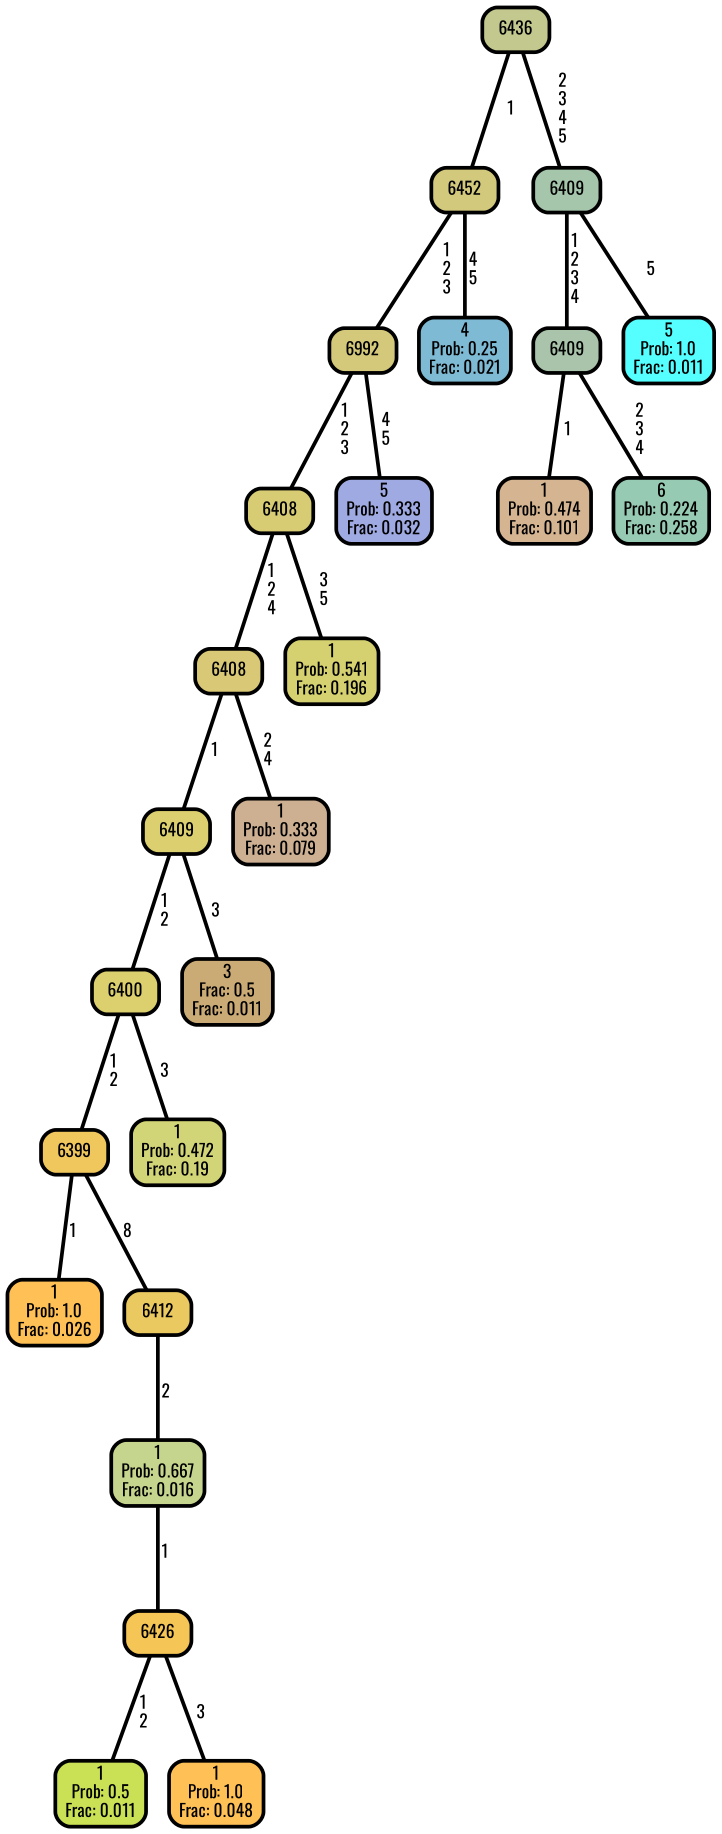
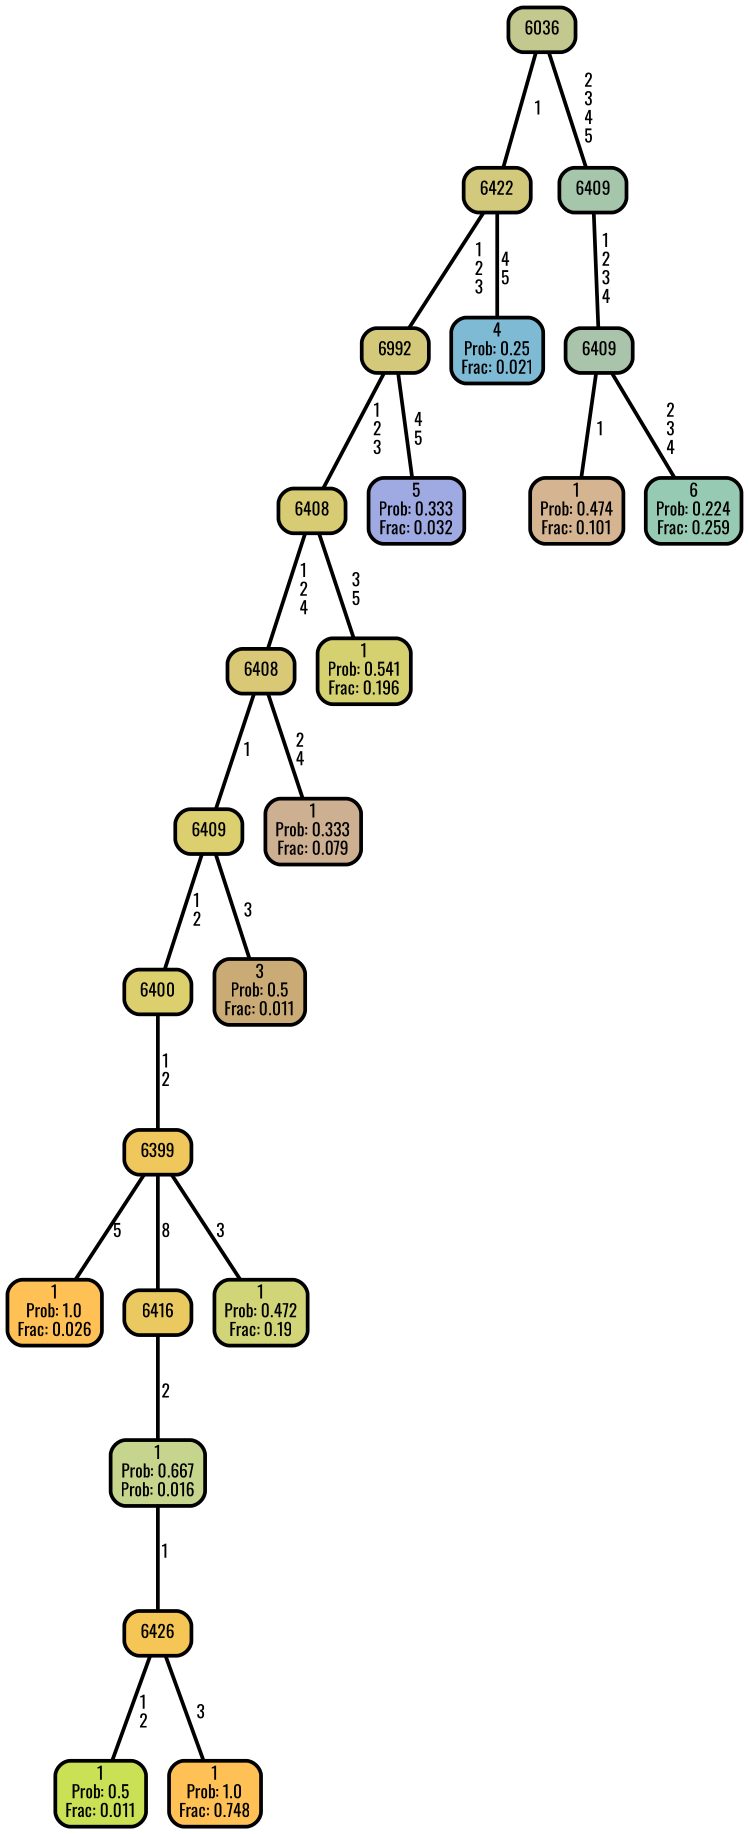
  graph {
    fontname=Oswald
    ranksep="0 equally"
    splines=straight
    node [color=black fillcolor="#ffc155" fontcolor=black fontname=Oswald penwidth=3 shape=box style="filled, rounded"]
    edge [color=black fontname=Oswald penwidth=3]
    n1 [label="1\nProb: 1.0\nFrac: 0.026"]
    n2 [fillcolor="#f0c75d" label=6399]
-   n3 [fillcolor="#ebc961" label=6412]
-   n4 [fillcolor="#c6d58d" label="1\nProb: 0.667\nFrac: 0.016"]
+   n3 [fillcolor="#ebc961" label=6416]
+   n4 [fillcolor="#c6d58d" label="1\nProb: 0.667\nProb: 0.016"]
    n5 [fillcolor="#cae055" label="1\nProb: 0.5\nFrac: 0.011"]
    n6 [fillcolor="#f5c655" label=6426]
-   n7 [label="1\nProb: 1.0\nFrac: 0.048"]
+   n7 [label="1\nProb: 1.0\nFrac: 0.748"]
    n8 [fillcolor="#dcd06e" label=6400]
    n9 [fillcolor="#d2d577" label="1\nProb: 0.472\nFrac: 0.19"]
    n10 [fillcolor="#dccf6f" label=6409]
-   n11 [fillcolor="#caaa75" label="3\nFrac: 0.5\nFrac: 0.011"]
+   n11 [fillcolor="#caaa75" label="3\nProb: 0.5\nFrac: 0.011"]
    n12 [fillcolor="#d9c876" label=6408]
    n13 [fillcolor="#cdaf92" label="1\nProb: 0.333\nFrac: 0.079"]
    n14 [fillcolor="#d7cb74" label=6408]
    n15 [fillcolor="#d5d170" label="1\nProb: 0.541\nFrac: 0.196"]
    n16 [fillcolor="#d4c97a" label=6992]
    n17 [fillcolor="#9faae2" label="5\nProb: 0.333\nFrac: 0.032"]
-   n18 [fillcolor="#d2c97d" label=6452]
+   n18 [fillcolor="#d2c97d" label=6422]
    n19 [fillcolor="#7fbad5" label="4\nProb: 0.25\nFrac: 0.021"]
-   n20 [fillcolor="#c2c88e" label=6436]
+   n20 [fillcolor="#c2c88e" label=6036]
    n21 [fillcolor="#a6c6ac" label=6409]
    n22 [fillcolor="#a9c4aa" label=6409]
-   n23 [fillcolor="#55ffff" label="5\nProb: 1.0\nFrac: 0.011"]
    n24 [fillcolor="#d5b491" label="1\nProb: 0.474\nFrac: 0.101"]
-   n25 [fillcolor="#97cab3" label="6\nProb: 0.224\nFrac: 0.258"]
+   n25 [fillcolor="#97cab3" label="6\nProb: 0.224\nFrac: 0.259"]
    subgraph sub_1 {
      rank=same
    }
-   n2 -- n1 [label=" 1"]
+   n2 -- n1 [label=" 5"]
    n2 -- n3 [label=" 8"]
    n3 -- n4 [label=" 2"]
    n4 -- n6 [label=" 1"]
    n6 -- n5 [label=" 1\n 2"]
    n6 -- n7 [label=" 3"]
    n8 -- n2 [label=" 1\n 2"]
-   n8 -- n9 [label=" 3"]
+   n2 -- n9 [label=" 3"]
    n10 -- n8 [label=" 1\n 2"]
    n10 -- n11 [label=" 3"]
    n12 -- n10 [label=" 1"]
    n12 -- n13 [label=" 2\n 4"]
    n14 -- n12 [label=" 1\n 2\n 4"]
    n14 -- n15 [label=" 3\n 5"]
    n16 -- n14 [label=" 1\n 2\n 3"]
    n16 -- n17 [label=" 4\n 5"]
    n18 -- n16 [label=" 1\n 2\n 3"]
    n18 -- n19 [label=" 4\n 5"]
    n20 -- n18 [label=" 1"]
    n20 -- n21 [label=" 2\n 3\n 4\n 5"]
    n21 -- n22 [label=" 1\n 2\n 3\n 4"]
-   n21 -- n23 [label=" 5"]
    n22 -- n24 [label=" 1"]
    n22 -- n25 [label=" 2\n 3\n 4"]
  }
